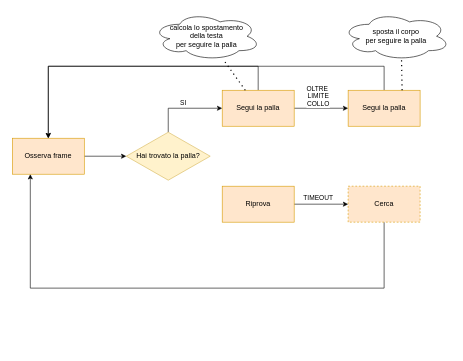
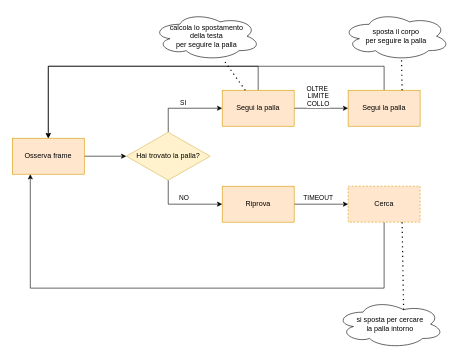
  <mxCell id="0" />
  <mxCell id="1" parent="0" />
  <mxCell id="2" style="edgeStyle=orthogonalEdgeStyle;rounded=0;orthogonalLoop=1;jettySize=auto;html=1;exitX=1;exitY=0.5;exitDx=0;exitDy=0;entryX=0;entryY=0.5;entryDx=0;entryDy=0;" edge="1" parent="1" source="3" target="8"><mxGeometry relative="1" as="geometry" /></mxCell>
  <mxCell id="3" value="Osserva frame" style="rounded=0;whiteSpace=wrap;html=1;fillColor=#ffe6cc;strokeColor=#d79b00;" vertex="1" parent="1"><mxGeometry x="20" y="230" width="120" height="60" as="geometry" /></mxCell>
  <mxCell id="4" style="edgeStyle=orthogonalEdgeStyle;rounded=0;orthogonalLoop=1;jettySize=auto;html=1;exitX=0.5;exitY=0;exitDx=0;exitDy=0;entryX=0;entryY=0.5;entryDx=0;entryDy=0;" edge="1" parent="1" source="8" target="11"><mxGeometry relative="1" as="geometry" /></mxCell>
  <mxCell id="5" value="SI" style="edgeLabel;html=1;align=center;verticalAlign=middle;resizable=0;points=[];" vertex="1" connectable="0" parent="4"><mxGeometry x="-0.529" y="-12" relative="1" as="geometry"><mxPoint x="12" y="-19" as="offset" /></mxGeometry></mxCell>
+ <mxCell id="6" style="edgeStyle=orthogonalEdgeStyle;rounded=0;orthogonalLoop=1;jettySize=auto;html=1;exitX=0.5;exitY=1;exitDx=0;exitDy=0;entryX=0;entryY=0.5;entryDx=0;entryDy=0;" edge="1" parent="1" source="8" target="13"><mxGeometry relative="1" as="geometry" /></mxCell>
+ <mxCell id="7" value="NO" style="edgeLabel;html=1;align=center;verticalAlign=middle;resizable=0;points=[];" vertex="1" connectable="0" parent="6"><mxGeometry x="-0.554" y="25" relative="1" as="geometry"><mxPoint as="offset" /></mxGeometry></mxCell>
  <mxCell id="8" value="Hai trovato la palla?" style="rhombus;whiteSpace=wrap;html=1;fillColor=#fff2cc;strokeColor=#d6b656;" vertex="1" parent="1"><mxGeometry x="210" y="220" width="140" height="80" as="geometry" /></mxCell>
  <mxCell id="9" style="edgeStyle=orthogonalEdgeStyle;rounded=0;orthogonalLoop=1;jettySize=auto;html=1;exitX=0.5;exitY=0;exitDx=0;exitDy=0;entryX=0.5;entryY=0;entryDx=0;entryDy=0;" edge="1" parent="1" source="11" target="3"><mxGeometry relative="1" as="geometry"><Array as="points"><mxPoint x="430" y="110" /><mxPoint x="80" y="110" /></Array></mxGeometry></mxCell>
  <mxCell id="10" value="OLTRE&amp;nbsp;&lt;br&gt;LIMITE&lt;br&gt;COLLO" style="edgeStyle=orthogonalEdgeStyle;rounded=0;orthogonalLoop=1;jettySize=auto;html=1;exitX=1;exitY=0.5;exitDx=0;exitDy=0;entryX=0;entryY=0.5;entryDx=0;entryDy=0;" edge="1" parent="1" source="11" target="21"><mxGeometry x="-0.111" y="20" relative="1" as="geometry"><mxPoint as="offset" /></mxGeometry></mxCell>
  <mxCell id="11" value="Segui la palla" style="rounded=0;whiteSpace=wrap;html=1;fillColor=#ffe6cc;strokeColor=#d79b00;" vertex="1" parent="1"><mxGeometry x="370" y="150" width="120" height="60" as="geometry" /></mxCell>
  <mxCell id="12" value="TIMEOUT" style="edgeStyle=orthogonalEdgeStyle;rounded=0;orthogonalLoop=1;jettySize=auto;html=1;exitX=1;exitY=0.5;exitDx=0;exitDy=0;" edge="1" parent="1" source="13" target="15"><mxGeometry x="-0.111" y="10" relative="1" as="geometry"><mxPoint as="offset" /></mxGeometry></mxCell>
  <mxCell id="13" value="Riprova" style="rounded=0;whiteSpace=wrap;html=1;fillColor=#ffe6cc;strokeColor=#d79b00;" vertex="1" parent="1"><mxGeometry x="370" y="310" width="120" height="60" as="geometry" /></mxCell>
  <mxCell id="14" style="edgeStyle=orthogonalEdgeStyle;rounded=0;orthogonalLoop=1;jettySize=auto;html=1;exitX=0.5;exitY=1;exitDx=0;exitDy=0;" edge="1" parent="1" source="15"><mxGeometry relative="1" as="geometry"><mxPoint x="50" y="290" as="targetPoint" /><Array as="points"><mxPoint x="640" y="480" /><mxPoint x="50" y="480" /></Array></mxGeometry></mxCell>
  <mxCell id="15" value="Cerca" style="rounded=0;whiteSpace=wrap;html=1;fillColor=#ffe6cc;strokeColor=#d79b00;dashed=1;" vertex="1" parent="1"><mxGeometry x="580" y="310" width="120" height="60" as="geometry" /></mxCell>
  <mxCell id="16" value="&lt;span&gt;calcola lo spostamento&lt;br&gt;della testa&lt;br&gt;per seguire la palla&lt;/span&gt;" style="ellipse;shape=cloud;whiteSpace=wrap;html=1;" vertex="1" parent="1"><mxGeometry x="254" width="180" height="80" as="geometry" y="20" /></mxCell>
  <mxCell id="17" value="" style="endArrow=none;dashed=1;html=1;dashPattern=1 3;strokeWidth=2;" edge="1" parent="1" source="11" target="16"><mxGeometry width="50" height="50" relative="1" as="geometry"><mxPoint x="560" y="250" as="sourcePoint" /><mxPoint x="610" y="200" as="targetPoint" /></mxGeometry></mxCell>
+ <mxCell id="18" value="si sposta per cercare&lt;br&gt;la palla intorno" style="ellipse;shape=cloud;whiteSpace=wrap;html=1;" vertex="1" parent="1"><mxGeometry x="560" y="500" width="180" height="80" as="geometry" /></mxCell>
+ <mxCell id="19" value="" style="endArrow=none;dashed=1;html=1;dashPattern=1 3;strokeWidth=2;exitX=0.625;exitY=0.2;exitDx=0;exitDy=0;exitPerimeter=0;entryX=0.75;entryY=1;entryDx=0;entryDy=0;" edge="1" parent="1" source="18" target="15"><mxGeometry width="50" height="50" relative="1" as="geometry"><mxPoint x="300" y="520" as="sourcePoint" /><mxPoint x="350" y="470" as="targetPoint" /></mxGeometry></mxCell>
  <mxCell id="20" style="edgeStyle=orthogonalEdgeStyle;rounded=0;orthogonalLoop=1;jettySize=auto;html=1;exitX=0.5;exitY=0;exitDx=0;exitDy=0;entryX=0.5;entryY=0;entryDx=0;entryDy=0;" edge="1" parent="1" source="21" target="3"><mxGeometry relative="1" as="geometry"><Array as="points"><mxPoint x="640" y="110" /><mxPoint x="80" y="110" /></Array></mxGeometry></mxCell>
  <mxCell id="21" value="Segui la palla" style="rounded=0;whiteSpace=wrap;html=1;fillColor=#ffe6cc;strokeColor=#d79b00;" vertex="1" parent="1"><mxGeometry x="580" y="150" width="120" height="60" as="geometry" /></mxCell>
  <mxCell id="22" value="sposta il corpo&lt;br&gt;per seguire la palla" style="ellipse;shape=cloud;whiteSpace=wrap;html=1;" vertex="1" parent="1"><mxGeometry x="570" width="180" height="80" as="geometry" y="20" /></mxCell>
  <mxCell id="23" value="" style="endArrow=none;dashed=1;html=1;dashPattern=1 3;strokeWidth=2;exitX=0.75;exitY=0;exitDx=0;exitDy=0;entryX=0.55;entryY=0.95;entryDx=0;entryDy=0;entryPerimeter=0;" edge="1" parent="1" source="21" target="22"><mxGeometry width="50" height="50" relative="1" as="geometry"><mxPoint x="510" y="290" as="sourcePoint" /><mxPoint x="560" y="240" as="targetPoint" /></mxGeometry></mxCell>
